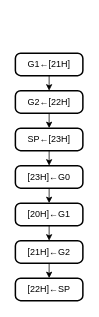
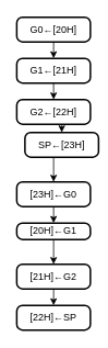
  <mxCell id="0" />
  <mxCell id="1" parent="0" />
+ <mxCell id="2" style="edgeStyle=orthogonalEdgeStyle;rounded=0;orthogonalLoop=1;jettySize=auto;html=1;exitX=0.5;exitY=1;exitDx=0;exitDy=0;entryX=0.5;entryY=0;entryDx=0;entryDy=0;" parent="1" source="3" target="5" edge="1"><mxGeometry relative="1" as="geometry" /></mxCell>
+ <mxCell id="3" value="G0←[20H]" style="rounded=1;whiteSpace=wrap;html=1;absoluteArcSize=1;arcSize=14;strokeWidth=2;" parent="1" vertex="1"><mxGeometry x="20" y="20" width="90" height="30" as="geometry" /></mxCell>
  <mxCell id="4" style="edgeStyle=orthogonalEdgeStyle;rounded=0;orthogonalLoop=1;jettySize=auto;html=1;exitX=0.5;exitY=1;exitDx=0;exitDy=0;entryX=0.5;entryY=0;entryDx=0;entryDy=0;" edge="1" parent="1" source="5" target="10"><mxGeometry relative="1" as="geometry" /></mxCell>
  <mxCell id="5" value="G1←[21H]" style="rounded=1;whiteSpace=wrap;html=1;absoluteArcSize=1;arcSize=14;strokeWidth=2;" parent="1" vertex="1"><mxGeometry x="20" y="70" width="90" height="30" as="geometry" /></mxCell>
  <mxCell id="6" style="edgeStyle=orthogonalEdgeStyle;rounded=0;orthogonalLoop=1;jettySize=auto;html=1;exitX=0.5;exitY=1;exitDx=0;exitDy=0;entryX=0.5;entryY=0;entryDx=0;entryDy=0;" parent="1" source="7" target="8" edge="1"><mxGeometry relative="1" as="geometry" /></mxCell>
  <mxCell id="7" value="[21H]←G2" style="rounded=1;whiteSpace=wrap;html=1;absoluteArcSize=1;arcSize=14;strokeWidth=2;" parent="1" vertex="1"><mxGeometry x="20" y="320" width="90" height="30" as="geometry" /></mxCell>
  <mxCell id="8" value="[22H]←SP" style="rounded=1;whiteSpace=wrap;html=1;absoluteArcSize=1;arcSize=14;strokeWidth=2;" parent="1" vertex="1"><mxGeometry x="20" y="370" width="90" height="30" as="geometry" /></mxCell>
  <mxCell id="9" style="edgeStyle=orthogonalEdgeStyle;rounded=0;orthogonalLoop=1;jettySize=auto;html=1;exitX=0.5;exitY=1;exitDx=0;exitDy=0;entryX=0.5;entryY=0;entryDx=0;entryDy=0;" edge="1" parent="1" source="10" target="12"><mxGeometry relative="1" as="geometry" /></mxCell>
  <mxCell id="10" value="G2←[22H]" style="rounded=1;whiteSpace=wrap;html=1;absoluteArcSize=1;arcSize=14;strokeWidth=2;" vertex="1" parent="1"><mxGeometry x="20" y="120" width="90" height="30" as="geometry" /></mxCell>
  <mxCell id="11" style="edgeStyle=orthogonalEdgeStyle;rounded=0;orthogonalLoop=1;jettySize=auto;html=1;exitX=0.5;exitY=1;exitDx=0;exitDy=0;entryX=0.5;entryY=0;entryDx=0;entryDy=0;" edge="1" parent="1" source="12" target="14"><mxGeometry relative="1" as="geometry" /></mxCell>
- <mxCell id="12" value="SP←[23H]" style="rounded=1;whiteSpace=wrap;html=1;absoluteArcSize=1;arcSize=14;strokeWidth=2;" vertex="1" parent="1"><mxGeometry x="20" y="170" width="90" height="30" as="geometry" /></mxCell>
+ <mxCell id="12" value="SP←[23H]" style="rounded=1;whiteSpace=wrap;html=1;absoluteArcSize=1;arcSize=14;strokeWidth=2;" vertex="1" parent="1"><mxGeometry x="30" y="160" width="90" height="30" as="geometry" /></mxCell>
  <mxCell id="13" style="edgeStyle=orthogonalEdgeStyle;rounded=0;orthogonalLoop=1;jettySize=auto;html=1;exitX=0.5;exitY=1;exitDx=0;exitDy=0;entryX=0.5;entryY=0;entryDx=0;entryDy=0;" edge="1" parent="1" source="14" target="16"><mxGeometry relative="1" as="geometry" /></mxCell>
  <mxCell id="14" value="[23H]←G0" style="rounded=1;whiteSpace=wrap;html=1;absoluteArcSize=1;arcSize=14;strokeWidth=2;" vertex="1" parent="1"><mxGeometry x="20" y="220" width="90" height="30" as="geometry" /></mxCell>
  <mxCell id="15" style="edgeStyle=orthogonalEdgeStyle;rounded=0;orthogonalLoop=1;jettySize=auto;html=1;exitX=0.5;exitY=1;exitDx=0;exitDy=0;entryX=0.5;entryY=0;entryDx=0;entryDy=0;" edge="1" parent="1" source="16" target="7"><mxGeometry relative="1" as="geometry" /></mxCell>
- <mxCell id="16" value="[20H]←G1" style="rounded=1;whiteSpace=wrap;html=1;absoluteArcSize=1;arcSize=14;strokeWidth=2;" vertex="1" parent="1"><mxGeometry x="20" y="270" width="90" height="30" as="geometry" /></mxCell>
+ <mxCell id="16" value="[20H]←G1" style="rounded=1;whiteSpace=wrap;html=1;absoluteArcSize=1;arcSize=14;strokeWidth=2;" vertex="1" parent="1"><mxGeometry x="20" y="270" width="90" height="20" as="geometry" /></mxCell>
